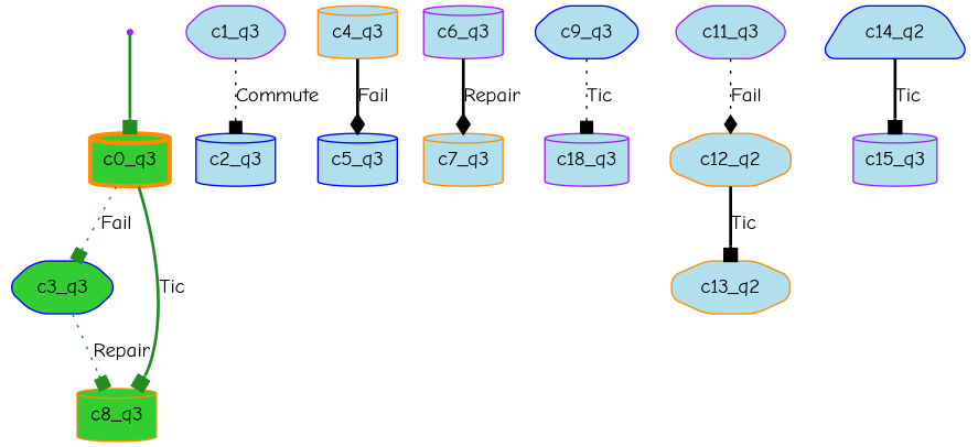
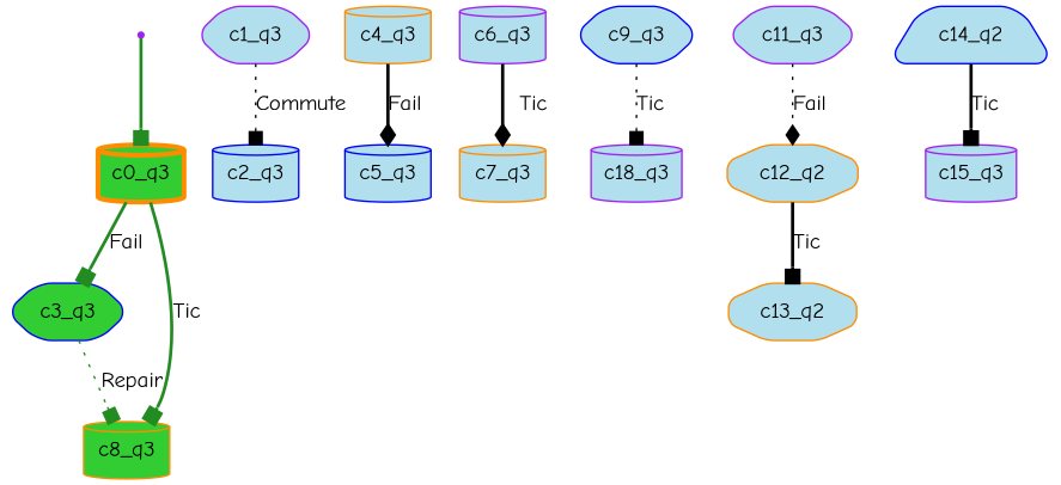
  digraph {
    fontname="Comic Neue"
    rankdir=TB
    node [color=purple fontname="Comic Neue" shape=cylinder fillcolor=lightblue2 style="rounded, filled"]
    edge [arrowhead=box color=black fontname="Comic Neue" style=bold]
    __invisible__ [shape=point fillcolor="" style=""]
    n2 [color=darkorange fillcolor=limegreen label=c0_q3 penwidth=3]
    n3 [color=blue fillcolor=limegreen label=c3_q3 shape=hexagon]
    n4 [color=darkorange fillcolor=limegreen label=c8_q3]
    n5 [label=c1_q3 shape=hexagon]
    n6 [color=blue label=c2_q3]
    n7 [color=darkorange label=c4_q3]
    n8 [color=blue label=c5_q3]
    n9 [label=c6_q3]
    n10 [color=darkorange label=c7_q3]
    n11 [color=blue label=c9_q3 shape=hexagon]
    n12 [label=c18_q3]
    n13 [label=c11_q3 shape=hexagon]
    n14 [color=darkorange label=c12_q2 shape=octagon]
    n15 [color=darkorange label=c13_q2 shape=octagon]
    n16 [color=blue label=c14_q2 shape=trapezium]
    n17 [label=c15_q3]
    __invisible__ -> n2 [color=forestgreen]
-   n2 -> n3 [color=forestgreen label=Fail style=dotted]
+   n2 -> n3 [color=forestgreen label=Fail]
    n2 -> n4 [color=forestgreen label=Tic]
    n3 -> n4 [color=forestgreen label=Repair style=dotted]
    n5 -> n6 [label=Commute style=dotted]
    n7 -> n8 [arrowhead=diamond label=Fail]
-   n9 -> n10 [arrowhead=diamond label=Repair]
+   n9 -> n10 [arrowhead=diamond label=Tic]
    n11 -> n12 [label=Tic style=dotted]
    n13 -> n14 [arrowhead=diamond label=Fail style=dotted]
    n14 -> n15 [label=Tic]
    n16 -> n17 [label=Tic]
  }
